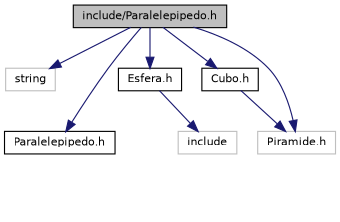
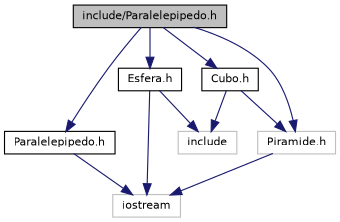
  digraph {
    node [color=black fillcolor=white fontname=Helvetica fontsize=10 shape=record style=filled]
    edge [color=midnightblue fontname=Helvetica fontsize=10 labelfontname=Helvetica labelfontsize=10 style=solid]
    n1 [fillcolor=grey75 fontcolor=black height=0.2 label="include/Paralelepipedo.h" width=0.4]
-   n2 [color=grey75 height=0.2 label=string width=0.4]
    n3 [height=0.2 label="Cubo.h" width=0.4]
    n4 [height=0.2 label="Esfera.h" width=0.4]
    n5 [height=0.2 label="Paralelepipedo.h" width=0.4]
    n6 [color=grey75 height=0.2 label="Piramide.h" width=0.4]
    n7 [color=grey75 height=0.2 label=include width=0.4]
-   n1 -> n2
+   n8 [color=grey75 height=0.2 label=iostream width=0.4]
    n1 -> n3
    n1 -> n4
    n1 -> n5
    n1 -> n6
    n3 -> n6
+   n3 -> n7
    n4 -> n7
+   n4 -> n8
+   n5 -> n8
+   n6 -> n8
  }
